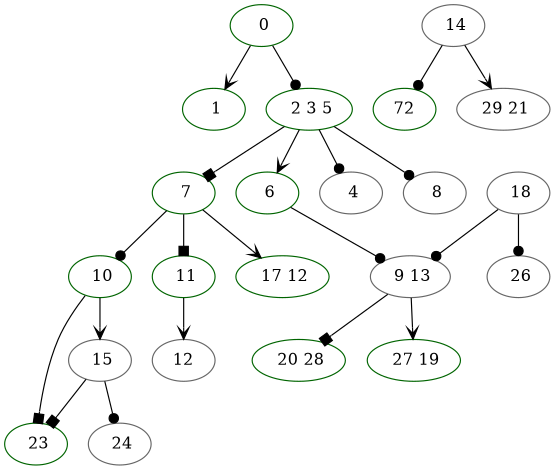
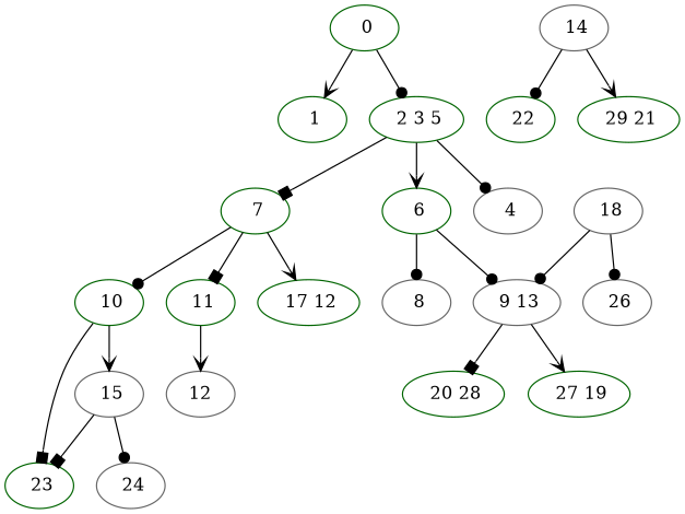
  digraph {
    node [color=darkgreen]
    edge [arrowhead=dot]
    " 0"
    " 1"
    " 2 3 5"
    " 7"
    " 6"
    " 4" [color=gray40]
    " 10"
    " 11"
    " 17 12"
    " 9 13" [color=gray40]
    " 8" [color=gray40]
    " 15" [color=gray40]
    " 23"
    n14 [color=gray40 label=12]
    " 20 28"
    " 27 19"
    " 14" [color=gray40]
-   " 22" [label=72]
-   " 29 21" [color=gray40]
+   " 22"
+   " 29 21"
    " 24" [color=gray40]
    " 18" [color=gray40]
    " 26" [color=gray40]
    " 0" -> " 1" [arrowhead=vee]
    " 0" -> " 2 3 5"
    " 2 3 5" -> " 7" [arrowhead=box]
    " 2 3 5" -> " 6" [arrowhead=vee]
    " 2 3 5" -> " 4"
    " 7" -> " 10"
    " 7" -> " 11" [arrowhead=box]
    " 7" -> " 17 12" [arrowhead=vee]
    " 6" -> " 9 13"
-   " 2 3 5" -> " 8"
+   " 6" -> " 8"
    " 10" -> " 15" [arrowhead=vee]
    " 10" -> " 23" [arrowhead=box]
    " 11" -> n14 [arrowhead=vee]
    " 9 13" -> " 20 28" [arrowhead=box]
    " 9 13" -> " 27 19" [arrowhead=vee]
    " 15" -> " 23" [arrowhead=box]
    " 15" -> " 24"
    " 14" -> " 22"
    " 14" -> " 29 21" [arrowhead=vee]
    " 18" -> " 9 13"
    " 18" -> " 26"
  }
